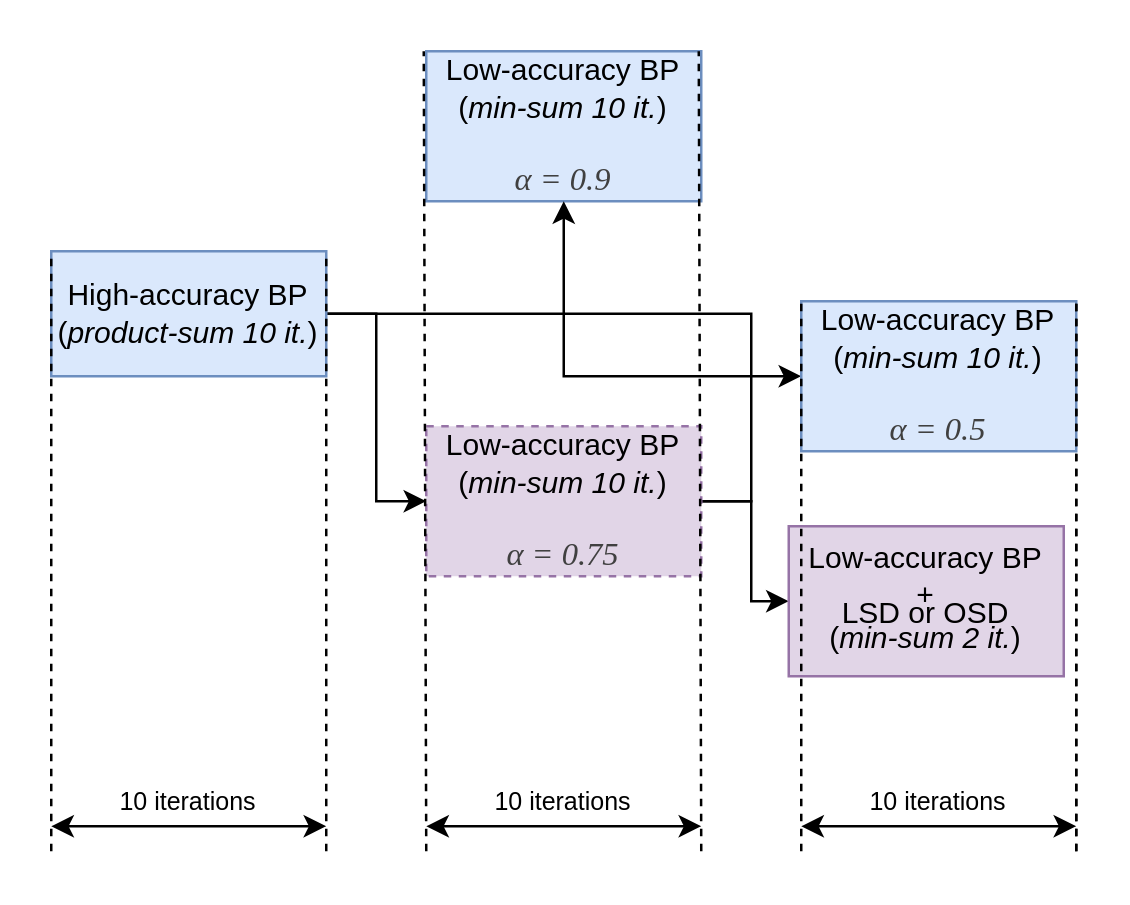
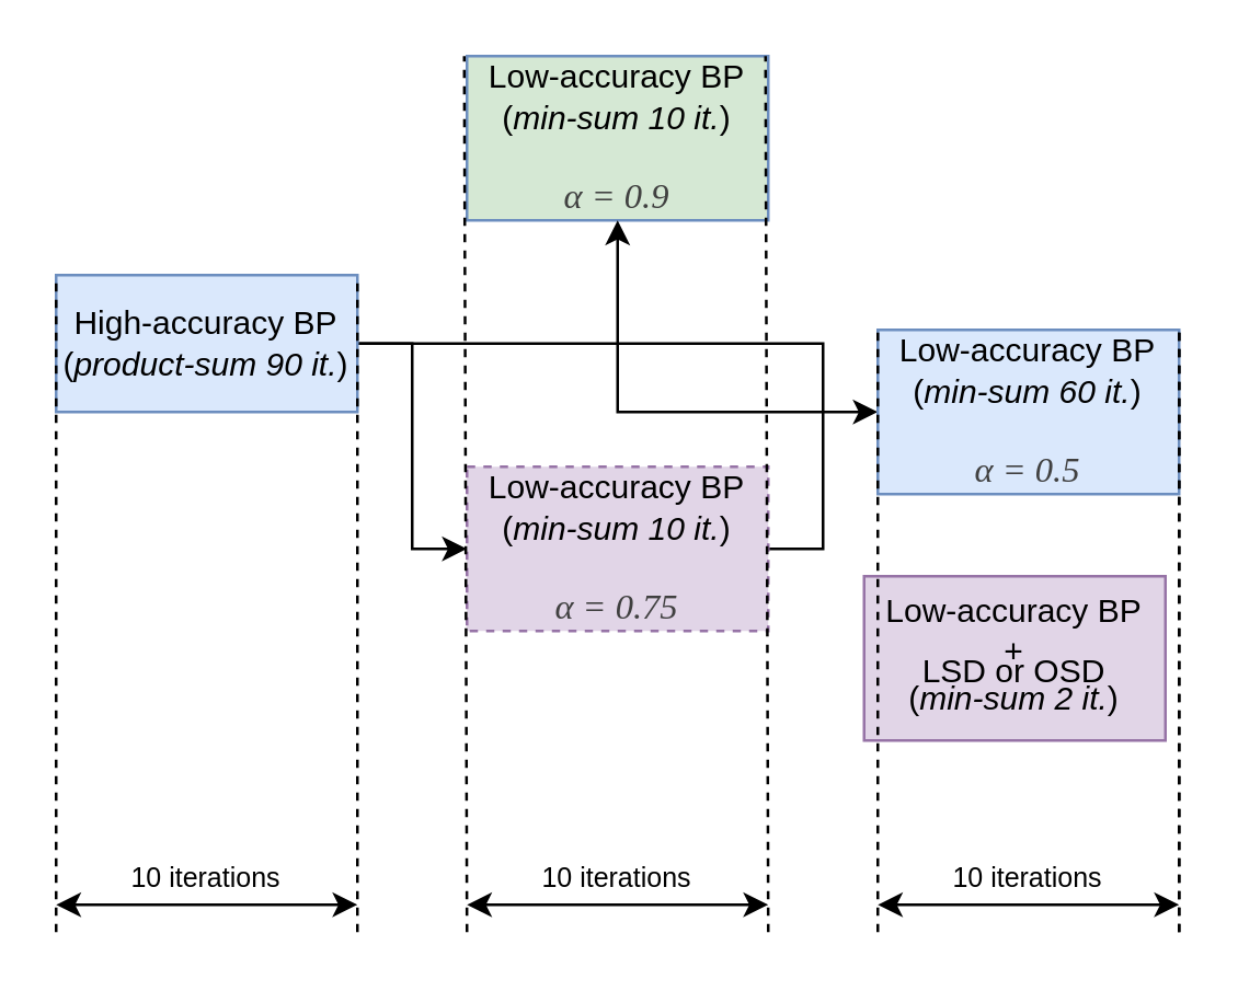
  <mxCell id="0" />
  <mxCell id="1" parent="0" />
  <mxCell id="2" style="edgeStyle=orthogonalEdgeStyle;rounded=0;orthogonalLoop=1;jettySize=auto;html=1;" parent="1" source="4" target="6" edge="1"><mxGeometry relative="1" as="geometry" /></mxCell>
  <mxCell id="3" style="edgeStyle=orthogonalEdgeStyle;rounded=0;orthogonalLoop=1;jettySize=auto;html=1;entryX=0;entryY=0.5;entryDx=0;entryDy=0;" parent="1" source="4" target="9" edge="1"><mxGeometry relative="1" as="geometry" /></mxCell>
- <mxCell id="4" value="High-accuracy BP&lt;div&gt;(&lt;i&gt;product-sum 10 it.&lt;/i&gt;)&lt;/div&gt;" style="rounded=0;whiteSpace=wrap;html=1;fillColor=#dae8fc;strokeColor=#6c8ebf;" parent="1" vertex="1"><mxGeometry x="20" y="100" width="110" height="50" as="geometry" /></mxCell>
- <mxCell id="5" value="Low-accuracy BP&lt;div&gt;(&lt;i&gt;min-sum 10 it.&lt;/i&gt;&lt;span style=&quot;background-color: transparent; color: light-dark(rgb(0, 0, 0), rgb(255, 255, 255));&quot;&gt;)&lt;/span&gt;&lt;/div&gt;&lt;div&gt;&lt;span style=&quot;background-color: transparent; color: light-dark(rgb(0, 0, 0), rgb(255, 255, 255));&quot;&gt;&lt;br&gt;&lt;/span&gt;&lt;/div&gt;&lt;div&gt;&lt;span style=&quot;color: rgb(64, 64, 64); font-family: KaTeX_Math; font-style: italic; text-wrap-mode: nowrap;&quot;&gt;&lt;font style=&quot;font-size: 13px;&quot;&gt;α = 0.9&lt;/font&gt;&lt;/span&gt;&lt;/div&gt;" style="rounded=0;whiteSpace=wrap;html=1;fillColor=#dae8fc;strokeColor=#6c8ebf;" parent="1" vertex="1"><mxGeometry x="170" y="20" width="110" height="60" as="geometry" /></mxCell>
- <mxCell id="6" value="Low-accuracy BP&lt;div&gt;(&lt;i&gt;min-sum 10 it.&lt;/i&gt;&lt;span style=&quot;background-color: transparent; color: light-dark(rgb(0, 0, 0), rgb(255, 255, 255));&quot;&gt;)&lt;/span&gt;&lt;/div&gt;&lt;div&gt;&lt;span style=&quot;background-color: transparent; color: light-dark(rgb(0, 0, 0), rgb(255, 255, 255));&quot;&gt;&lt;br&gt;&lt;/span&gt;&lt;/div&gt;&lt;div&gt;&lt;span style=&quot;color: rgb(64, 64, 64); font-family: KaTeX_Math; font-style: italic; text-wrap-mode: nowrap;&quot;&gt;&lt;font style=&quot;font-size: 13px;&quot;&gt;α = 0.5&lt;/font&gt;&lt;/span&gt;&lt;/div&gt;" style="rounded=0;whiteSpace=wrap;html=1;fillColor=#dae8fc;strokeColor=#6c8ebf;" parent="1" vertex="1"><mxGeometry x="320" y="120" width="110" height="60" as="geometry" /></mxCell>
+ <mxCell id="4" value="High-accuracy BP&lt;div&gt;(&lt;i&gt;product-sum 90 it.&lt;/i&gt;)&lt;/div&gt;" style="rounded=0;whiteSpace=wrap;html=1;fillColor=#dae8fc;strokeColor=#6c8ebf;" parent="1" vertex="1"><mxGeometry x="20" y="100" width="110" height="50" as="geometry" /></mxCell>
+ <mxCell id="5" value="Low-accuracy BP&lt;div&gt;(&lt;i&gt;min-sum 10 it.&lt;/i&gt;&lt;span style=&quot;background-color: transparent; color: light-dark(rgb(0, 0, 0), rgb(255, 255, 255));&quot;&gt;)&lt;/span&gt;&lt;/div&gt;&lt;div&gt;&lt;span style=&quot;background-color: transparent; color: light-dark(rgb(0, 0, 0), rgb(255, 255, 255));&quot;&gt;&lt;br&gt;&lt;/span&gt;&lt;/div&gt;&lt;div&gt;&lt;span style=&quot;color: rgb(64, 64, 64); font-family: KaTeX_Math; font-style: italic; text-wrap-mode: nowrap;&quot;&gt;&lt;font style=&quot;font-size: 13px;&quot;&gt;α = 0.9&lt;/font&gt;&lt;/span&gt;&lt;/div&gt;" style="rounded=0;whiteSpace=wrap;html=1;fillColor=#d5e8d4;strokeColor=#6c8ebf;" parent="1" vertex="1"><mxGeometry x="170" y="20" width="110" height="60" as="geometry" /></mxCell>
+ <mxCell id="6" value="Low-accuracy BP&lt;div&gt;(&lt;i&gt;min-sum 60 it.&lt;/i&gt;&lt;span style=&quot;background-color: transparent; color: light-dark(rgb(0, 0, 0), rgb(255, 255, 255));&quot;&gt;)&lt;/span&gt;&lt;/div&gt;&lt;div&gt;&lt;span style=&quot;background-color: transparent; color: light-dark(rgb(0, 0, 0), rgb(255, 255, 255));&quot;&gt;&lt;br&gt;&lt;/span&gt;&lt;/div&gt;&lt;div&gt;&lt;span style=&quot;color: rgb(64, 64, 64); font-family: KaTeX_Math; font-style: italic; text-wrap-mode: nowrap;&quot;&gt;&lt;font style=&quot;font-size: 13px;&quot;&gt;α = 0.5&lt;/font&gt;&lt;/span&gt;&lt;/div&gt;" style="rounded=0;whiteSpace=wrap;html=1;fillColor=#dae8fc;strokeColor=#6c8ebf;" parent="1" vertex="1"><mxGeometry x="320" y="120" width="110" height="60" as="geometry" /></mxCell>
  <mxCell id="7" style="edgeStyle=orthogonalEdgeStyle;rounded=0;orthogonalLoop=1;jettySize=auto;html=1;exitX=1;exitY=0.5;exitDx=0;exitDy=0;" parent="1" source="9" target="5" edge="1"><mxGeometry relative="1" as="geometry" /></mxCell>
- <mxCell id="8" style="edgeStyle=orthogonalEdgeStyle;rounded=0;orthogonalLoop=1;jettySize=auto;html=1;entryX=0;entryY=0.5;entryDx=0;entryDy=0;" parent="1" source="9" target="10" edge="1"><mxGeometry relative="1" as="geometry" /></mxCell>
  <mxCell id="9" value="Low-accuracy BP&lt;div&gt;(&lt;i&gt;min-sum 10 it.&lt;/i&gt;&lt;span style=&quot;background-color: transparent; color: light-dark(rgb(0, 0, 0), rgb(255, 255, 255));&quot;&gt;)&lt;/span&gt;&lt;/div&gt;&lt;div&gt;&lt;span style=&quot;background-color: transparent; color: light-dark(rgb(0, 0, 0), rgb(255, 255, 255));&quot;&gt;&lt;br&gt;&lt;/span&gt;&lt;/div&gt;&lt;div&gt;&lt;span style=&quot;color: rgb(64, 64, 64); font-family: KaTeX_Math; font-style: italic; text-wrap-mode: nowrap;&quot;&gt;&lt;font style=&quot;font-size: 13px;&quot;&gt;α = 0.75&lt;/font&gt;&lt;/span&gt;&lt;/div&gt;" style="rounded=0;whiteSpace=wrap;html=1;fillColor=#e1d5e7;strokeColor=#9673a6;dashed=1;" parent="1" vertex="1"><mxGeometry x="170" y="170" width="110" height="60" as="geometry" /></mxCell>
  <mxCell id="10" value="&lt;div style=&quot;line-height: 60%;&quot;&gt;Low-accuracy BP&lt;div&gt;&lt;br&gt;&lt;/div&gt;&lt;div&gt;+&lt;/div&gt;&lt;div&gt;LSD or OSD&lt;/div&gt;&lt;div style=&quot;line-height: 100%;&quot;&gt;(&lt;i&gt;min-sum 2 it.&lt;/i&gt;)&lt;/div&gt;&lt;/div&gt;" style="rounded=0;whiteSpace=wrap;html=1;fillColor=#e1d5e7;strokeColor=#9673a6;" parent="1" vertex="1"><mxGeometry x="315" y="210" width="110" height="60" as="geometry" /></mxCell>
  <mxCell id="11" value="" style="endArrow=none;dashed=1;html=1;rounded=0;" parent="1" edge="1"><mxGeometry width="50" height="50" relative="1" as="geometry"><mxPoint x="20" y="340" as="sourcePoint" /><mxPoint x="20" y="100" as="targetPoint" /></mxGeometry></mxCell>
  <mxCell id="12" value="" style="endArrow=none;dashed=1;html=1;rounded=0;" parent="1" edge="1"><mxGeometry width="50" height="50" relative="1" as="geometry"><mxPoint x="130" y="340" as="sourcePoint" /><mxPoint x="130" y="100" as="targetPoint" /></mxGeometry></mxCell>
  <mxCell id="13" value="" style="endArrow=none;dashed=1;html=1;rounded=0;" parent="1" edge="1"><mxGeometry width="50" height="50" relative="1" as="geometry"><mxPoint x="170" y="340" as="sourcePoint" /><mxPoint x="169" y="20" as="targetPoint" /></mxGeometry></mxCell>
  <mxCell id="14" value="" style="endArrow=none;dashed=1;html=1;rounded=0;" parent="1" edge="1"><mxGeometry width="50" height="50" relative="1" as="geometry"><mxPoint x="280" y="340" as="sourcePoint" /><mxPoint x="279" y="20" as="targetPoint" /></mxGeometry></mxCell>
  <mxCell id="15" value="" style="endArrow=none;dashed=1;html=1;rounded=0;entryX=0;entryY=0;entryDx=0;entryDy=0;" parent="1" target="6" edge="1"><mxGeometry width="50" height="50" relative="1" as="geometry"><mxPoint x="320" y="340" as="sourcePoint" /><mxPoint x="320" y="130" as="targetPoint" /></mxGeometry></mxCell>
  <mxCell id="16" value="" style="endArrow=none;dashed=1;html=1;rounded=0;" parent="1" edge="1"><mxGeometry width="50" height="50" relative="1" as="geometry"><mxPoint x="430" y="340" as="sourcePoint" /><mxPoint x="430" y="120" as="targetPoint" /></mxGeometry></mxCell>
  <mxCell id="17" value="" style="endArrow=classic;startArrow=classic;html=1;rounded=0;" parent="1" edge="1"><mxGeometry width="50" height="50" relative="1" as="geometry"><mxPoint x="20" y="330" as="sourcePoint" /><mxPoint x="130" y="330" as="targetPoint" /></mxGeometry></mxCell>
  <mxCell id="18" value="" style="endArrow=classic;startArrow=classic;html=1;rounded=0;" parent="1" edge="1"><mxGeometry width="50" height="50" relative="1" as="geometry"><mxPoint x="170" y="330" as="sourcePoint" /><mxPoint x="280" y="330" as="targetPoint" /></mxGeometry></mxCell>
  <mxCell id="19" value="" style="endArrow=classic;startArrow=classic;html=1;rounded=0;" parent="1" edge="1"><mxGeometry width="50" height="50" relative="1" as="geometry"><mxPoint x="320" y="330" as="sourcePoint" /><mxPoint x="430" y="330" as="targetPoint" /></mxGeometry></mxCell>
  <mxCell id="20" value="" style="endArrow=none;dashed=1;html=1;rounded=0;" parent="1" edge="1"><mxGeometry width="50" height="50" relative="1" as="geometry"><mxPoint x="430" y="340" as="sourcePoint" /><mxPoint x="430" y="120" as="targetPoint" /></mxGeometry></mxCell>
  <mxCell id="21" value="&lt;font style=&quot;font-size: 10px;&quot;&gt;10 iterations&lt;/font&gt;" style="text;html=1;align=center;verticalAlign=middle;whiteSpace=wrap;rounded=0;" parent="1" vertex="1"><mxGeometry x="30" y="310" width="90" height="20" as="geometry" /></mxCell>
  <mxCell id="22" value="&lt;font style=&quot;font-size: 10px;&quot;&gt;10 iterations&lt;/font&gt;" style="text;html=1;align=center;verticalAlign=middle;whiteSpace=wrap;rounded=0;" parent="1" vertex="1"><mxGeometry x="180" y="310" width="90" height="20" as="geometry" /></mxCell>
  <mxCell id="23" value="&lt;font style=&quot;font-size: 10px;&quot;&gt;10 iterations&lt;/font&gt;" style="text;html=1;align=center;verticalAlign=middle;whiteSpace=wrap;rounded=0;" parent="1" vertex="1"><mxGeometry x="330" y="310" width="90" height="20" as="geometry" /></mxCell>
